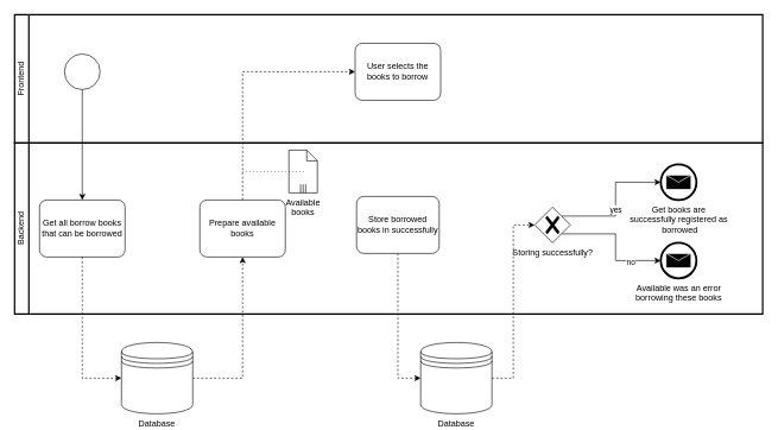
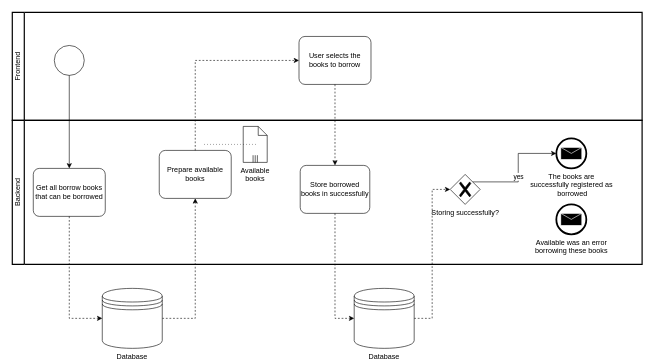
  <mxCell id="0" />
  <mxCell id="1" parent="0" />
  <mxCell id="2" value="Frontend" style="swimlane;html=1;startSize=20;fontStyle=0;collapsible=0;horizontal=0;swimlaneLine=1;swimlaneFillColor=#ffffff;strokeWidth=2;whiteSpace=wrap;" vertex="1" parent="1"><mxGeometry x="20" y="20" width="1050" height="180" as="geometry" /></mxCell>
  <mxCell id="3" value="" style="points=[[0.145,0.145,0],[0.5,0,0],[0.855,0.145,0],[1,0.5,0],[0.855,0.855,0],[0.5,1,0],[0.145,0.855,0],[0,0.5,0]];shape=mxgraph.bpmn.event;html=1;verticalLabelPosition=bottom;labelBackgroundColor=#ffffff;verticalAlign=top;align=center;perimeter=ellipsePerimeter;outlineConnect=0;aspect=fixed;outline=standard;symbol=general;" vertex="1" parent="2"><mxGeometry x="70" y="55" width="50" height="50" as="geometry" /></mxCell>
  <mxCell id="4" value="User selects the books to borrow" style="points=[[0.25,0,0],[0.5,0,0],[0.75,0,0],[1,0.25,0],[1,0.5,0],[1,0.75,0],[0.75,1,0],[0.5,1,0],[0.25,1,0],[0,0.75,0],[0,0.5,0],[0,0.25,0]];shape=mxgraph.bpmn.task;whiteSpace=wrap;rectStyle=rounded;size=10;html=1;taskMarker=abstract;" vertex="1" parent="2"><mxGeometry x="478" y="40" width="120" height="80" as="geometry" /></mxCell>
  <mxCell id="5" value="Backend" style="swimlane;html=1;startSize=20;fontStyle=0;collapsible=0;horizontal=0;swimlaneLine=1;swimlaneFillColor=#ffffff;strokeWidth=2;whiteSpace=wrap;" vertex="1" parent="1"><mxGeometry x="20" y="200" width="1050" height="240" as="geometry" /></mxCell>
  <mxCell id="6" value="Store borrowed books in successfully" style="points=[[0.25,0,0],[0.5,0,0],[0.75,0,0],[1,0.25,0],[1,0.5,0],[1,0.75,0],[0.75,1,0],[0.5,1,0],[0.25,1,0],[0,0.75,0],[0,0.5,0],[0,0.25,0]];shape=mxgraph.bpmn.task;whiteSpace=wrap;rectStyle=rounded;size=10;html=1;taskMarker=abstract;" vertex="1" parent="5"><mxGeometry x="480" y="75" width="116" height="80" as="geometry" /></mxCell>
- <mxCell id="7" style="edgeStyle=orthogonalEdgeStyle;rounded=0;orthogonalLoop=1;jettySize=auto;html=1;exitX=0.75;exitY=0.75;exitDx=0;exitDy=0;exitPerimeter=0;entryX=0;entryY=0.5;entryDx=0;entryDy=0;entryPerimeter=0;" edge="1" parent="5" source="11" target="12"><mxGeometry relative="1" as="geometry" /></mxCell>
- <mxCell id="8" value="no" style="edgeLabel;html=1;align=center;verticalAlign=middle;resizable=0;points=[];" vertex="1" connectable="0" parent="7"><mxGeometry x="0.513" y="-1" relative="1" as="geometry"><mxPoint as="offset" /></mxGeometry></mxCell>
  <mxCell id="9" style="edgeStyle=orthogonalEdgeStyle;rounded=0;orthogonalLoop=1;jettySize=auto;html=1;exitX=0.75;exitY=0.25;exitDx=0;exitDy=0;exitPerimeter=0;entryX=0;entryY=0.5;entryDx=0;entryDy=0;entryPerimeter=0;" edge="1" parent="5" source="11" target="15"><mxGeometry relative="1" as="geometry"><mxPoint x="907" y="45" as="targetPoint" /></mxGeometry></mxCell>
  <mxCell id="10" value="yes" style="edgeLabel;html=1;align=center;verticalAlign=middle;resizable=0;points=[];" vertex="1" connectable="0" parent="9"><mxGeometry x="-0.096" relative="1" as="geometry"><mxPoint as="offset" /></mxGeometry></mxCell>
  <mxCell id="11" value="Storing successfully?" style="points=[[0.25,0.25,0],[0.5,0,0],[0.75,0.25,0],[1,0.5,0],[0.75,0.75,0],[0.5,1,0],[0.25,0.75,0],[0,0.5,0]];shape=mxgraph.bpmn.gateway2;html=1;verticalLabelPosition=bottom;labelBackgroundColor=#ffffff;verticalAlign=top;align=center;perimeter=rhombusPerimeter;outlineConnect=0;outline=none;symbol=none;gwType=exclusive;" vertex="1" parent="5"><mxGeometry x="730" y="90" width="50" height="50" as="geometry" /></mxCell>
  <mxCell id="12" value="Available was an error &lt;br&gt;borrowing these books" style="points=[[0.145,0.145,0],[0.5,0,0],[0.855,0.145,0],[1,0.5,0],[0.855,0.855,0],[0.5,1,0],[0.145,0.855,0],[0,0.5,0]];shape=mxgraph.bpmn.event;html=1;verticalLabelPosition=bottom;labelBackgroundColor=#ffffff;verticalAlign=top;align=center;perimeter=ellipsePerimeter;outlineConnect=0;aspect=fixed;outline=end;symbol=message;" vertex="1" parent="5"><mxGeometry x="907" y="140" width="50" height="50" as="geometry" /></mxCell>
  <mxCell id="13" value="Get all borrow books that can be borrowed" style="points=[[0.25,0,0],[0.5,0,0],[0.75,0,0],[1,0.25,0],[1,0.5,0],[1,0.75,0],[0.75,1,0],[0.5,1,0],[0.25,1,0],[0,0.75,0],[0,0.5,0],[0,0.25,0]];shape=mxgraph.bpmn.task;whiteSpace=wrap;rectStyle=rounded;size=10;html=1;taskMarker=abstract;" vertex="1" parent="5"><mxGeometry x="35" y="80" width="120" height="80" as="geometry" /></mxCell>
- <mxCell id="14" value="Prepare available books" style="points=[[0.25,0,0],[0.5,0,0],[0.75,0,0],[1,0.25,0],[1,0.5,0],[1,0.75,0],[0.75,1,0],[0.5,1,0],[0.25,1,0],[0,0.75,0],[0,0.5,0],[0,0.25,0]];shape=mxgraph.bpmn.task;whiteSpace=wrap;rectStyle=rounded;size=10;html=1;taskMarker=abstract;" vertex="1" parent="5"><mxGeometry x="260" y="80" width="120" height="80" as="geometry" /></mxCell>
- <mxCell id="15" value="Get books are&lt;br&gt;successfully registered as&lt;br&gt;&amp;nbsp;borrowed" style="points=[[0.145,0.145,0],[0.5,0,0],[0.855,0.145,0],[1,0.5,0],[0.855,0.855,0],[0.5,1,0],[0.145,0.855,0],[0,0.5,0]];shape=mxgraph.bpmn.event;html=1;verticalLabelPosition=bottom;labelBackgroundColor=#ffffff;verticalAlign=top;align=center;perimeter=ellipsePerimeter;outlineConnect=0;aspect=fixed;outline=end;symbol=message;" vertex="1" parent="5"><mxGeometry x="907" y="30" width="50" height="50" as="geometry" /></mxCell>
+ <mxCell id="14" value="Prepare available books" style="points=[[0.25,0,0],[0.5,0,0],[0.75,0,0],[1,0.25,0],[1,0.5,0],[1,0.75,0],[0.75,1,0],[0.5,1,0],[0.25,1,0],[0,0.75,0],[0,0.5,0],[0,0.25,0]];shape=mxgraph.bpmn.task;whiteSpace=wrap;rectStyle=rounded;size=10;html=1;taskMarker=abstract;" vertex="1" parent="5"><mxGeometry x="245" y="50" width="120" height="80" as="geometry" /></mxCell>
+ <mxCell id="15" value="The books are&lt;br&gt;successfully registered as&lt;br&gt;&amp;nbsp;borrowed" style="points=[[0.145,0.145,0],[0.5,0,0],[0.855,0.145,0],[1,0.5,0],[0.855,0.855,0],[0.5,1,0],[0.145,0.855,0],[0,0.5,0]];shape=mxgraph.bpmn.event;html=1;verticalLabelPosition=bottom;labelBackgroundColor=#ffffff;verticalAlign=top;align=center;perimeter=ellipsePerimeter;outlineConnect=0;aspect=fixed;outline=end;symbol=message;" vertex="1" parent="5"><mxGeometry x="907" y="30" width="50" height="50" as="geometry" /></mxCell>
  <mxCell id="16" value="Available books" style="shape=mxgraph.bpmn.data;labelPosition=center;verticalLabelPosition=bottom;align=center;verticalAlign=top;whiteSpace=wrap;size=15;html=1;bpmnTransferType=none;isCollection=1;" vertex="1" parent="5"><mxGeometry x="385" y="10" width="40" height="60" as="geometry" /></mxCell>
  <mxCell id="17" value="" style="edgeStyle=elbowEdgeStyle;fontSize=12;html=1;endFill=0;startFill=0;endSize=6;startSize=6;dashed=1;dashPattern=1 4;endArrow=none;startArrow=none;rounded=0;" edge="1" parent="5"><mxGeometry width="160" relative="1" as="geometry"><mxPoint x="320" y="40" as="sourcePoint" /><mxPoint x="410" y="40" as="targetPoint" /></mxGeometry></mxCell>
  <mxCell id="18" style="edgeStyle=orthogonalEdgeStyle;rounded=0;orthogonalLoop=1;jettySize=auto;html=1;exitX=1;exitY=0.5;exitDx=0;exitDy=0;entryX=0;entryY=0.5;entryDx=0;entryDy=0;entryPerimeter=0;dashed=1;" edge="1" parent="1" source="19" target="11"><mxGeometry relative="1" as="geometry"><mxPoint x="810" y="320" as="targetPoint" /></mxGeometry></mxCell>
  <mxCell id="19" value="Database" style="shape=datastore;whiteSpace=wrap;html=1;labelPosition=center;verticalLabelPosition=bottom;align=center;verticalAlign=top;" vertex="1" parent="1"><mxGeometry x="590" y="480" width="100" height="100" as="geometry" /></mxCell>
+ <mxCell id="20" style="edgeStyle=orthogonalEdgeStyle;rounded=0;orthogonalLoop=1;jettySize=auto;html=1;exitX=0.5;exitY=1;exitDx=0;exitDy=0;exitPerimeter=0;entryX=0.5;entryY=0;entryDx=0;entryDy=0;entryPerimeter=0;dashed=1;" edge="1" parent="1" source="4" target="6"><mxGeometry relative="1" as="geometry" /></mxCell>
  <mxCell id="21" style="edgeStyle=orthogonalEdgeStyle;rounded=0;orthogonalLoop=1;jettySize=auto;html=1;exitX=0.5;exitY=1;exitDx=0;exitDy=0;exitPerimeter=0;entryX=0;entryY=0.5;entryDx=0;entryDy=0;dashed=1;" edge="1" parent="1" source="6" target="19"><mxGeometry relative="1" as="geometry" /></mxCell>
  <mxCell id="22" style="edgeStyle=orthogonalEdgeStyle;rounded=0;orthogonalLoop=1;jettySize=auto;html=1;exitX=0.5;exitY=1;exitDx=0;exitDy=0;exitPerimeter=0;entryX=0.5;entryY=0;entryDx=0;entryDy=0;entryPerimeter=0;" edge="1" parent="1" source="3" target="13"><mxGeometry relative="1" as="geometry" /></mxCell>
  <mxCell id="23" style="edgeStyle=orthogonalEdgeStyle;rounded=0;orthogonalLoop=1;jettySize=auto;html=1;exitX=1;exitY=0.5;exitDx=0;exitDy=0;entryX=0.5;entryY=1;entryDx=0;entryDy=0;entryPerimeter=0;dashed=1;" edge="1" parent="1" source="24" target="14"><mxGeometry relative="1" as="geometry" /></mxCell>
  <mxCell id="24" value="Database" style="shape=datastore;whiteSpace=wrap;html=1;labelPosition=center;verticalLabelPosition=bottom;align=center;verticalAlign=top;" vertex="1" parent="1"><mxGeometry x="170" y="480" width="100" height="100" as="geometry" /></mxCell>
  <mxCell id="25" style="edgeStyle=orthogonalEdgeStyle;rounded=0;orthogonalLoop=1;jettySize=auto;html=1;exitX=0.5;exitY=1;exitDx=0;exitDy=0;exitPerimeter=0;entryX=0;entryY=0.5;entryDx=0;entryDy=0;dashed=1;" edge="1" parent="1" source="13" target="24"><mxGeometry relative="1" as="geometry" /></mxCell>
  <mxCell id="26" style="edgeStyle=orthogonalEdgeStyle;rounded=0;orthogonalLoop=1;jettySize=auto;html=1;exitX=0.5;exitY=0;exitDx=0;exitDy=0;exitPerimeter=0;entryX=0;entryY=0.5;entryDx=0;entryDy=0;entryPerimeter=0;dashed=1;" edge="1" parent="1" source="14" target="4"><mxGeometry relative="1" as="geometry" /></mxCell>
